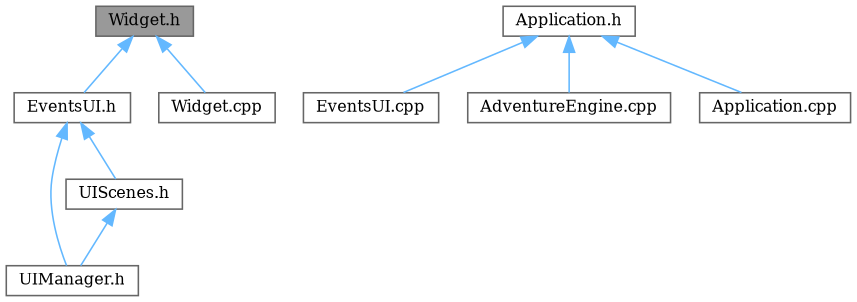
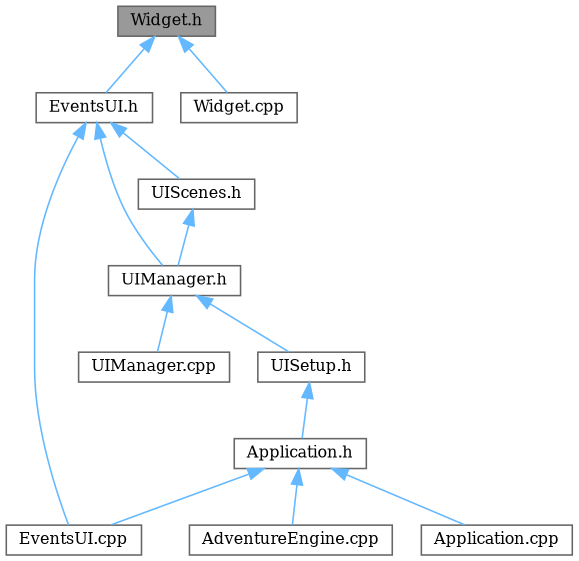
  digraph {
    fontname="DejaVu Serif"
    node [color=grey40 fillcolor=white fontname="DejaVu Serif" fontsize=10 shape=box style=filled]
    edge [color=steelblue1 dir=back fontname="DejaVu Serif" fontsize=10 labelfontname=Helvetica labelfontsize=10 style=solid]
    n1 [color=gray40 fillcolor=grey60 fontcolor=black height=0.2 label="Widget.h" width=0.4]
    n2 [height=0.2 label="EventsUI.h" width=0.4]
    n3 [height=0.2 label="Widget.cpp" width=0.4]
    n4 [height=0.2 label="EventsUI.cpp" width=0.4]
    n5 [height=0.2 label="UIManager.h" width=0.4]
    n6 [height=0.2 label="UIScenes.h" width=0.4]
+   n7 [height=0.2 label="UIManager.cpp" width=0.4]
+   n8 [height=0.2 label="UISetup.h" width=0.4]
    n9 [height=0.2 label="Application.h" width=0.4]
    n10 [height=0.2 label="AdventureEngine.cpp" width=0.4]
    n11 [height=0.2 label="Application.cpp" width=0.4]
    n1 -> n2
    n1 -> n3
+   n2 -> n4
    n2 -> n5
    n2 -> n6
+   n5 -> n7
+   n5 -> n8
    n6 -> n5
+   n8 -> n9
    n9 -> n4
    n9 -> n10
    n9 -> n11
  }
